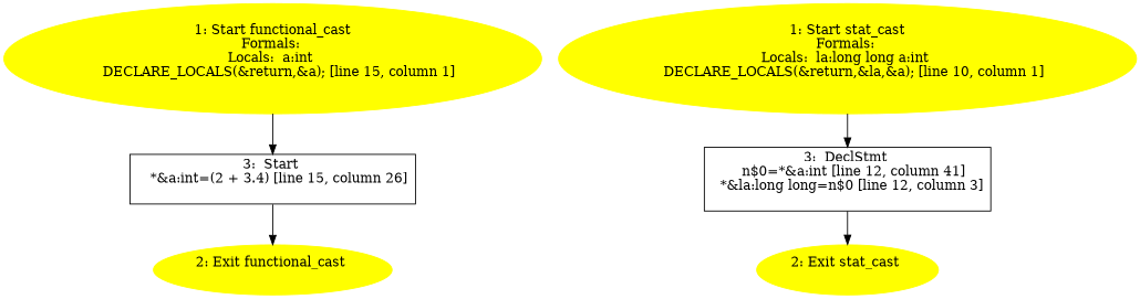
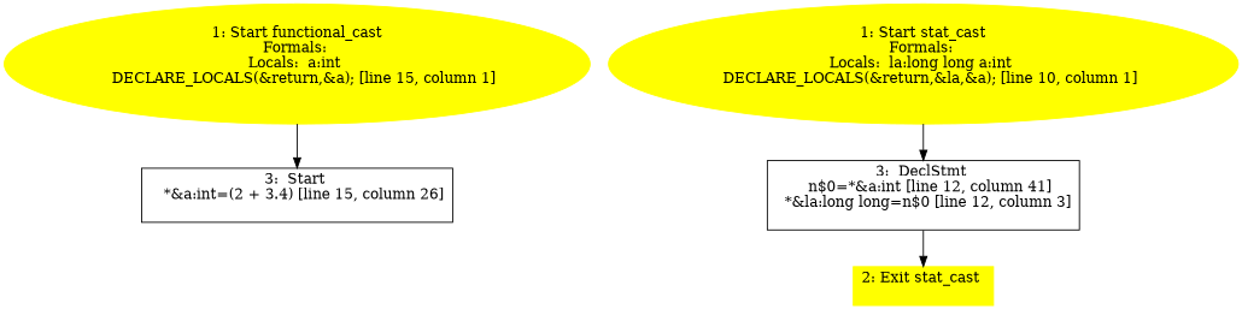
  digraph {
    node [color=yellow style=filled]
    n1 [label="1: Start functional_cast\nFormals: \nLocals:  a:int \n   DECLARE_LOCALS(&return,&a); [line 15, column 1]\n "]
    n2 [label="3:  Start \n   *&a:int=(2 + 3.4) [line 15, column 26]\n " shape=box color="" style=""]
-   n3 [label="2: Exit functional_cast \n  "]
    n4 [label="1: Start stat_cast\nFormals: \nLocals:  la:long long a:int \n   DECLARE_LOCALS(&return,&la,&a); [line 10, column 1]\n "]
    n5 [label="3:  DeclStmt \n   n$0=*&a:int [line 12, column 41]\n  *&la:long long=n$0 [line 12, column 3]\n " shape=box color="" style=""]
-   n6 [label="2: Exit stat_cast \n  "]
+   n6 [label="2: Exit stat_cast \n  " shape=box]
    n1 -> n2
-   n2 -> n3
    n4 -> n5
    n5 -> n6
  }
